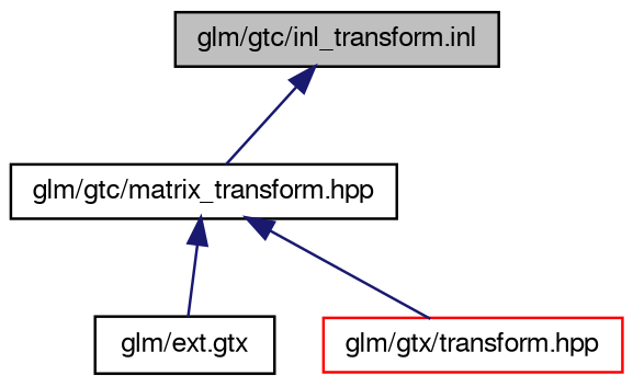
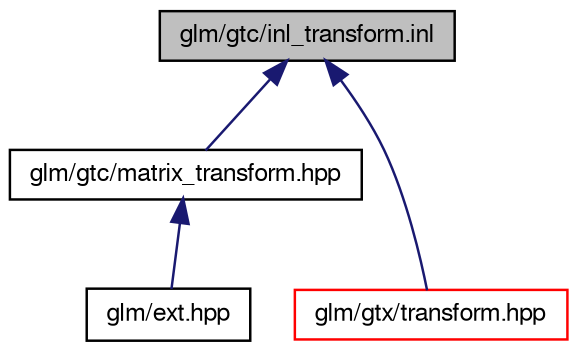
  digraph {
    node [color=black fillcolor=white fontname=FreeSans fontsize=10 shape=record style=filled]
    edge [color=midnightblue dir=back fontname=FreeSans fontsize=10 labelfontname=FreeSans labelfontsize=10 style=solid]
    n1 [fillcolor=grey75 fontcolor=black height=0.2 label="glm/gtc/inl_transform.inl" width=0.4]
    n2 [height=0.2 label="glm/gtc/matrix_transform.hpp" width=0.4]
-   n3 [height=0.2 label="glm/ext.gtx" width=0.4]
+   n3 [height=0.2 label="glm/ext.hpp" width=0.4]
    n4 [color=red height=0.2 label="glm/gtx/transform.hpp" width=0.4]
    n1 -> n2
    n2 -> n3
-   n2 -> n4
+   n1 -> n4
  }
